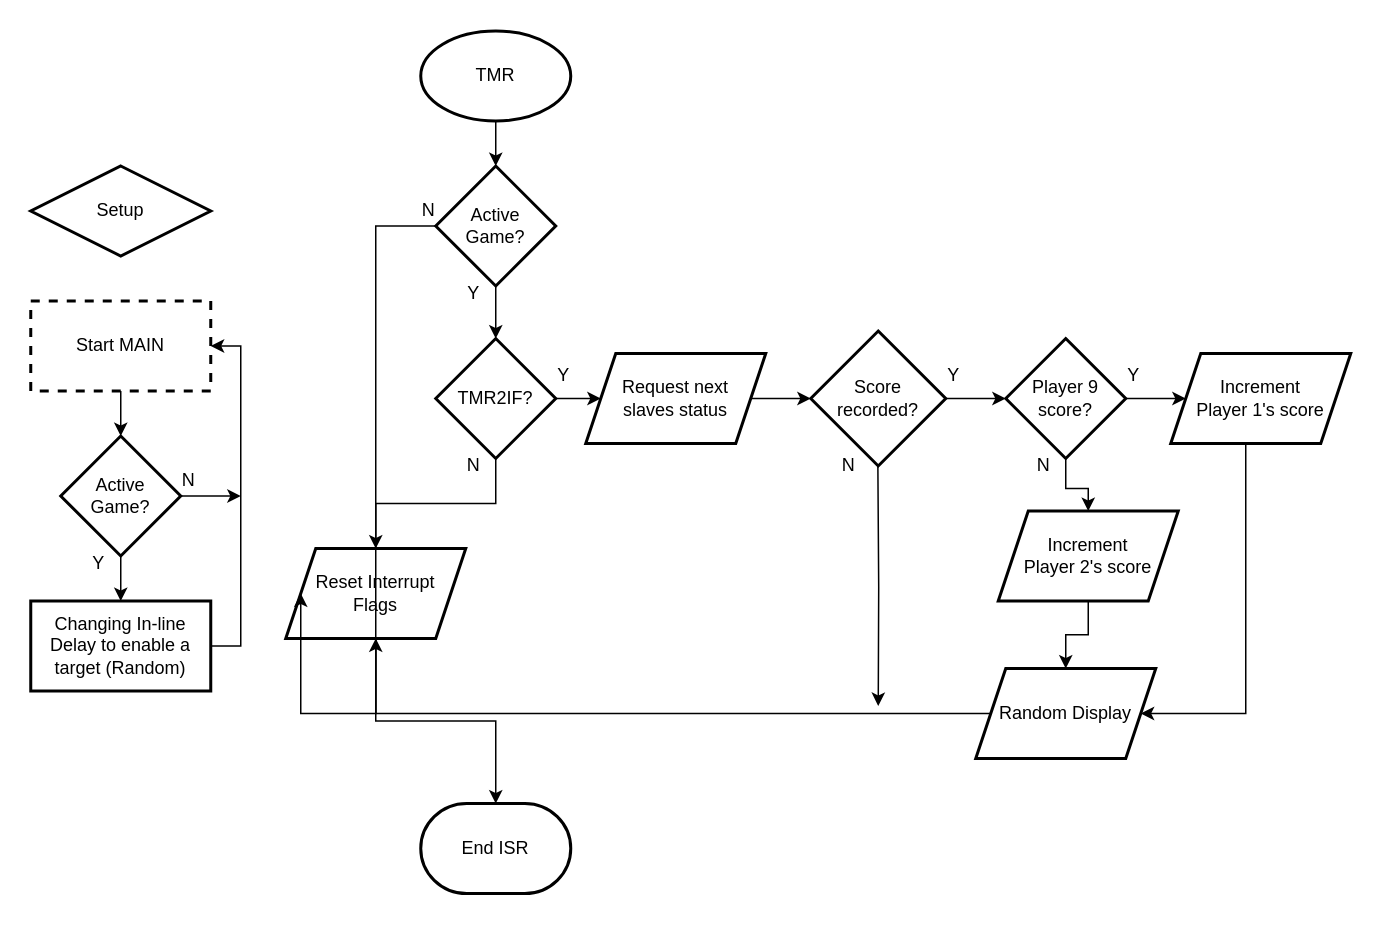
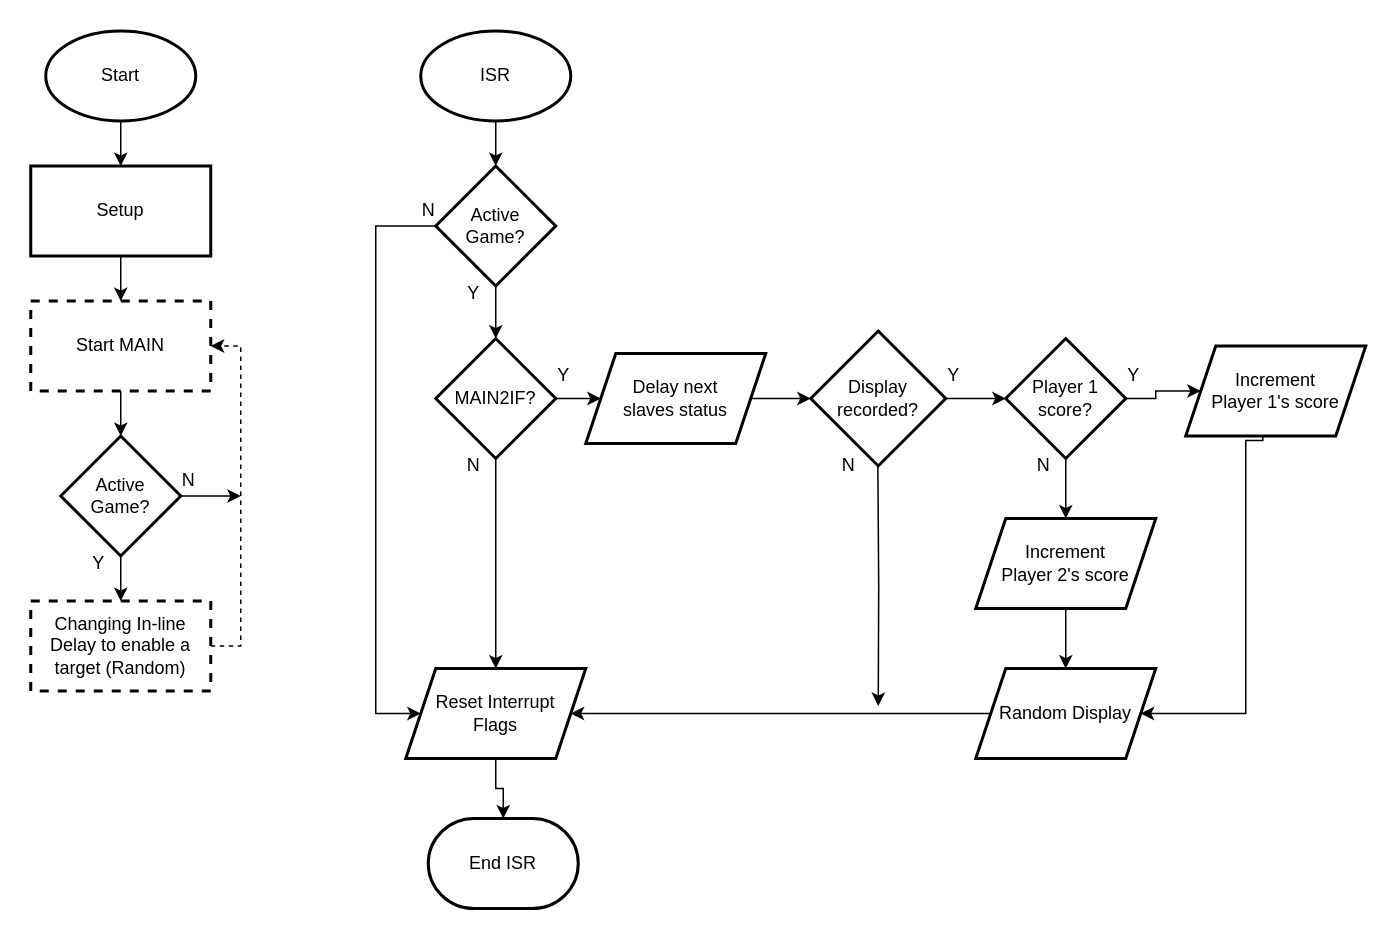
  <mxCell id="0" />
  <mxCell id="1" parent="0" />
- <mxCell id="5" value="Setup" style="rhombus;whiteSpace=wrap;html=1;strokeWidth=2;" vertex="1" parent="1"><mxGeometry x="20" y="110" width="120" height="60" as="geometry" /></mxCell>
+ <mxCell id="2" value="" style="edgeStyle=orthogonalEdgeStyle;rounded=0;orthogonalLoop=1;jettySize=auto;html=1;" edge="1" parent="1" source="3" target="5"><mxGeometry relative="1" as="geometry" /></mxCell>
+ <mxCell id="3" value="Start" style="strokeWidth=2;html=1;shape=mxgraph.flowchart.start_1;whiteSpace=wrap;" vertex="1" parent="1"><mxGeometry x="30" y="20" width="100" height="60" as="geometry" /></mxCell>
+ <mxCell id="4" value="" style="edgeStyle=orthogonalEdgeStyle;rounded=0;orthogonalLoop=1;jettySize=auto;html=1;" edge="1" parent="1" source="5" target="7"><mxGeometry relative="1" as="geometry" /></mxCell>
+ <mxCell id="5" value="Setup" style="whiteSpace=wrap;html=1;strokeWidth=2;" vertex="1" parent="1"><mxGeometry x="20" y="110" width="120" height="60" as="geometry" /></mxCell>
  <mxCell id="6" value="" style="edgeStyle=orthogonalEdgeStyle;rounded=0;orthogonalLoop=1;jettySize=auto;html=1;" edge="1" parent="1" source="7" target="37"><mxGeometry relative="1" as="geometry" /></mxCell>
  <mxCell id="7" value="Start MAIN" style="whiteSpace=wrap;html=1;strokeWidth=2;dashed=1;" vertex="1" parent="1"><mxGeometry x="20" y="200" width="120" height="60" as="geometry" /></mxCell>
- <mxCell id="8" style="edgeStyle=orthogonalEdgeStyle;rounded=0;orthogonalLoop=1;jettySize=auto;html=1;entryX=1;entryY=0.5;entryDx=0;entryDy=0;exitX=1;exitY=0.5;exitDx=0;exitDy=0;" edge="1" parent="1" source="9" target="7"><mxGeometry relative="1" as="geometry"><Array as="points"><mxPoint x="160" y="430" /><mxPoint x="160" y="230" /></Array></mxGeometry></mxCell>
- <mxCell id="9" value="Changing In-line Delay to enable a target (Random)" style="whiteSpace=wrap;html=1;strokeWidth=2;" vertex="1" parent="1"><mxGeometry x="20" y="400" width="120" height="60" as="geometry" /></mxCell>
+ <mxCell id="8" style="edgeStyle=orthogonalEdgeStyle;rounded=0;orthogonalLoop=1;jettySize=auto;html=1;entryX=1;entryY=0.5;entryDx=0;entryDy=0;exitX=1;exitY=0.5;exitDx=0;exitDy=0;dashed=1;" edge="1" parent="1" source="9" target="7"><mxGeometry relative="1" as="geometry"><Array as="points"><mxPoint x="160" y="430" /><mxPoint x="160" y="230" /></Array></mxGeometry></mxCell>
+ <mxCell id="9" value="Changing In-line Delay to enable a target (Random)" style="whiteSpace=wrap;html=1;strokeWidth=2;dashed=1;" vertex="1" parent="1"><mxGeometry x="20" y="400" width="120" height="60" as="geometry" /></mxCell>
  <mxCell id="10" value="" style="edgeStyle=orthogonalEdgeStyle;rounded=0;orthogonalLoop=1;jettySize=auto;html=1;" edge="1" parent="1" source="11" target="40"><mxGeometry relative="1" as="geometry" /></mxCell>
- <mxCell id="11" value="TMR" style="strokeWidth=2;html=1;shape=mxgraph.flowchart.start_1;whiteSpace=wrap;" vertex="1" parent="1"><mxGeometry x="280" y="20" width="100" height="60" as="geometry" /></mxCell>
+ <mxCell id="11" value="ISR" style="strokeWidth=2;html=1;shape=mxgraph.flowchart.start_1;whiteSpace=wrap;" vertex="1" parent="1"><mxGeometry x="280" y="20" width="100" height="60" as="geometry" /></mxCell>
  <mxCell id="12" value="" style="edgeStyle=orthogonalEdgeStyle;rounded=0;orthogonalLoop=1;jettySize=auto;html=1;" edge="1" parent="1" source="14" target="16"><mxGeometry relative="1" as="geometry" /></mxCell>
  <mxCell id="13" style="edgeStyle=orthogonalEdgeStyle;rounded=0;orthogonalLoop=1;jettySize=auto;html=1;entryX=0.5;entryY=0;entryDx=0;entryDy=0;" edge="1" parent="1" source="14" target="30"><mxGeometry relative="1" as="geometry" /></mxCell>
- <mxCell id="14" value="TMR2IF?" style="rhombus;whiteSpace=wrap;html=1;strokeWidth=2;" vertex="1" parent="1"><mxGeometry x="290" y="225" width="80" height="80" as="geometry" /></mxCell>
+ <mxCell id="14" value="MAIN2IF?" style="rhombus;whiteSpace=wrap;html=1;strokeWidth=2;" vertex="1" parent="1"><mxGeometry x="290" y="225" width="80" height="80" as="geometry" /></mxCell>
  <mxCell id="15" value="" style="edgeStyle=orthogonalEdgeStyle;rounded=0;orthogonalLoop=1;jettySize=auto;html=1;" edge="1" parent="1" source="16" target="19"><mxGeometry relative="1" as="geometry" /></mxCell>
- <mxCell id="16" value="Request next&lt;div&gt;slaves status&lt;/div&gt;" style="shape=parallelogram;perimeter=parallelogramPerimeter;whiteSpace=wrap;html=1;fixedSize=1;strokeWidth=2;" vertex="1" parent="1"><mxGeometry x="390" y="235" width="120" height="60" as="geometry" /></mxCell>
+ <mxCell id="16" value="Delay next&lt;div&gt;slaves status&lt;/div&gt;" style="shape=parallelogram;perimeter=parallelogramPerimeter;whiteSpace=wrap;html=1;fixedSize=1;strokeWidth=2;" vertex="1" parent="1"><mxGeometry x="390" y="235" width="120" height="60" as="geometry" /></mxCell>
  <mxCell id="17" value="" style="edgeStyle=orthogonalEdgeStyle;rounded=0;orthogonalLoop=1;jettySize=auto;html=1;" edge="1" parent="1" source="19" target="22"><mxGeometry relative="1" as="geometry" /></mxCell>
  <mxCell id="18" style="edgeStyle=orthogonalEdgeStyle;rounded=0;orthogonalLoop=1;jettySize=auto;html=1;" edge="1" parent="1"><mxGeometry relative="1" as="geometry"><mxPoint x="585" y="470" as="targetPoint" /><mxPoint x="584.75" y="310" as="sourcePoint" /></mxGeometry></mxCell>
- <mxCell id="19" value="Score recorded?" style="rhombus;whiteSpace=wrap;html=1;strokeWidth=2;" vertex="1" parent="1"><mxGeometry x="540" y="220" width="90" height="90" as="geometry" /></mxCell>
+ <mxCell id="19" value="Display recorded?" style="rhombus;whiteSpace=wrap;html=1;strokeWidth=2;" vertex="1" parent="1"><mxGeometry x="540" y="220" width="90" height="90" as="geometry" /></mxCell>
  <mxCell id="20" value="" style="edgeStyle=orthogonalEdgeStyle;rounded=0;orthogonalLoop=1;jettySize=auto;html=1;" edge="1" parent="1" source="22" target="24"><mxGeometry relative="1" as="geometry" /></mxCell>
  <mxCell id="21" value="" style="edgeStyle=orthogonalEdgeStyle;rounded=0;orthogonalLoop=1;jettySize=auto;html=1;" edge="1" parent="1" source="22" target="26"><mxGeometry relative="1" as="geometry" /></mxCell>
- <mxCell id="22" value="Player 9&lt;div&gt;score?&lt;/div&gt;" style="rhombus;whiteSpace=wrap;html=1;strokeWidth=2;" vertex="1" parent="1"><mxGeometry x="670" y="225" width="80" height="80" as="geometry" /></mxCell>
+ <mxCell id="22" value="Player 1&lt;div&gt;score?&lt;/div&gt;" style="rhombus;whiteSpace=wrap;html=1;strokeWidth=2;" vertex="1" parent="1"><mxGeometry x="670" y="225" width="80" height="80" as="geometry" /></mxCell>
  <mxCell id="23" style="edgeStyle=orthogonalEdgeStyle;rounded=0;orthogonalLoop=1;jettySize=auto;html=1;entryX=1;entryY=0.5;entryDx=0;entryDy=0;exitX=0.428;exitY=0.962;exitDx=0;exitDy=0;exitPerimeter=0;" edge="1" parent="1" source="24" target="28"><mxGeometry relative="1" as="geometry"><Array as="points"><mxPoint x="830" y="293" /><mxPoint x="830" y="475" /></Array></mxGeometry></mxCell>
- <mxCell id="24" value="Increment&lt;div&gt;Player 1's score&lt;/div&gt;" style="shape=parallelogram;perimeter=parallelogramPerimeter;whiteSpace=wrap;html=1;fixedSize=1;strokeWidth=2;" vertex="1" parent="1"><mxGeometry x="780" y="235" width="120" height="60" as="geometry" /></mxCell>
+ <mxCell id="24" value="Increment&lt;div&gt;Player 1's score&lt;/div&gt;" style="shape=parallelogram;perimeter=parallelogramPerimeter;whiteSpace=wrap;html=1;fixedSize=1;strokeWidth=2;" vertex="1" parent="1"><mxGeometry x="790" y="230" width="120" height="60" as="geometry" /></mxCell>
  <mxCell id="25" value="" style="edgeStyle=orthogonalEdgeStyle;rounded=0;orthogonalLoop=1;jettySize=auto;html=1;" edge="1" parent="1" source="26" target="28"><mxGeometry relative="1" as="geometry" /></mxCell>
- <mxCell id="26" value="Increment&lt;div&gt;Player 2's score&lt;/div&gt;" style="shape=parallelogram;perimeter=parallelogramPerimeter;whiteSpace=wrap;html=1;fixedSize=1;strokeWidth=2;" vertex="1" parent="1"><mxGeometry x="665" y="340" width="120" height="60" as="geometry" /></mxCell>
+ <mxCell id="26" value="Increment&lt;div&gt;Player 2's score&lt;/div&gt;" style="shape=parallelogram;perimeter=parallelogramPerimeter;whiteSpace=wrap;html=1;fixedSize=1;strokeWidth=2;" vertex="1" parent="1"><mxGeometry x="650" y="345" width="120" height="60" as="geometry" /></mxCell>
  <mxCell id="27" value="" style="edgeStyle=orthogonalEdgeStyle;rounded=0;orthogonalLoop=1;jettySize=auto;html=1;" edge="1" parent="1" source="28" target="30"><mxGeometry relative="1" as="geometry" /></mxCell>
  <mxCell id="28" value="Random Display" style="shape=parallelogram;perimeter=parallelogramPerimeter;whiteSpace=wrap;html=1;fixedSize=1;strokeWidth=2;" vertex="1" parent="1"><mxGeometry x="650" y="445" width="120" height="60" as="geometry" /></mxCell>
  <mxCell id="29" value="" style="edgeStyle=orthogonalEdgeStyle;rounded=0;orthogonalLoop=1;jettySize=auto;html=1;" edge="1" parent="1" source="30" target="31"><mxGeometry relative="1" as="geometry" /></mxCell>
- <mxCell id="30" value="Reset Interrupt&lt;div&gt;Flags&lt;/div&gt;" style="shape=parallelogram;perimeter=parallelogramPerimeter;whiteSpace=wrap;html=1;fixedSize=1;strokeWidth=2;" vertex="1" parent="1"><mxGeometry x="190" y="365" width="120" height="60" as="geometry" /></mxCell>
- <mxCell id="31" value="End ISR" style="strokeWidth=2;html=1;shape=mxgraph.flowchart.terminator;whiteSpace=wrap;" vertex="1" parent="1"><mxGeometry x="280" y="535" width="100" height="60" as="geometry" /></mxCell>
+ <mxCell id="30" value="Reset Interrupt&lt;div&gt;Flags&lt;/div&gt;" style="shape=parallelogram;perimeter=parallelogramPerimeter;whiteSpace=wrap;html=1;fixedSize=1;strokeWidth=2;" vertex="1" parent="1"><mxGeometry x="270" y="445" width="120" height="60" as="geometry" /></mxCell>
+ <mxCell id="31" value="End ISR" style="strokeWidth=2;html=1;shape=mxgraph.flowchart.terminator;whiteSpace=wrap;" vertex="1" parent="1"><mxGeometry x="285" y="545" width="100" height="60" as="geometry" /></mxCell>
  <mxCell id="32" value="Y" style="text;html=1;align=center;verticalAlign=middle;resizable=0;points=[];autosize=1;strokeColor=none;fillColor=none;" vertex="1" parent="1"><mxGeometry x="360" y="235" width="30" height="30" as="geometry" /></mxCell>
  <mxCell id="33" value="Y" style="text;html=1;align=center;verticalAlign=middle;resizable=0;points=[];autosize=1;strokeColor=none;fillColor=none;" vertex="1" parent="1"><mxGeometry x="620" y="235" width="30" height="30" as="geometry" /></mxCell>
  <mxCell id="34" value="Y" style="text;html=1;align=center;verticalAlign=middle;resizable=0;points=[];autosize=1;strokeColor=none;fillColor=none;" vertex="1" parent="1"><mxGeometry x="740" y="235" width="30" height="30" as="geometry" /></mxCell>
  <mxCell id="35" value="" style="edgeStyle=orthogonalEdgeStyle;rounded=0;orthogonalLoop=1;jettySize=auto;html=1;" edge="1" parent="1" source="37" target="9"><mxGeometry relative="1" as="geometry" /></mxCell>
  <mxCell id="36" style="edgeStyle=orthogonalEdgeStyle;rounded=0;orthogonalLoop=1;jettySize=auto;html=1;" edge="1" parent="1" source="37"><mxGeometry relative="1" as="geometry"><mxPoint x="160" y="330" as="targetPoint" /></mxGeometry></mxCell>
  <mxCell id="37" value="Active&lt;div&gt;Game?&lt;/div&gt;" style="rhombus;whiteSpace=wrap;html=1;strokeWidth=2;" vertex="1" parent="1"><mxGeometry x="40" y="290" width="80" height="80" as="geometry" /></mxCell>
  <mxCell id="38" value="" style="edgeStyle=orthogonalEdgeStyle;rounded=0;orthogonalLoop=1;jettySize=auto;html=1;entryX=0.5;entryY=0;entryDx=0;entryDy=0;" edge="1" parent="1" source="40" target="14"><mxGeometry relative="1" as="geometry" /></mxCell>
  <mxCell id="39" style="edgeStyle=orthogonalEdgeStyle;rounded=0;orthogonalLoop=1;jettySize=auto;html=1;entryX=0;entryY=0.5;entryDx=0;entryDy=0;" edge="1" parent="1" source="40" target="30"><mxGeometry relative="1" as="geometry"><Array as="points"><mxPoint x="250" y="150" /><mxPoint x="250" y="475" /></Array></mxGeometry></mxCell>
  <mxCell id="40" value="Active&lt;div&gt;Game?&lt;/div&gt;" style="rhombus;whiteSpace=wrap;html=1;strokeWidth=2;" vertex="1" parent="1"><mxGeometry x="290" y="110" width="80" height="80" as="geometry" /></mxCell>
  <mxCell id="41" value="Y" style="text;html=1;align=center;verticalAlign=middle;resizable=0;points=[];autosize=1;strokeColor=none;fillColor=none;" vertex="1" parent="1"><mxGeometry x="300" y="180" width="30" height="30" as="geometry" /></mxCell>
  <mxCell id="42" value="Y" style="text;html=1;align=center;verticalAlign=middle;resizable=0;points=[];autosize=1;strokeColor=none;fillColor=none;" vertex="1" parent="1"><mxGeometry x="50" y="360" width="30" height="30" as="geometry" /></mxCell>
  <mxCell id="43" value="N" style="text;html=1;align=center;verticalAlign=middle;resizable=0;points=[];autosize=1;strokeColor=none;fillColor=none;" vertex="1" parent="1"><mxGeometry x="110" y="305" width="30" height="30" as="geometry" /></mxCell>
  <mxCell id="44" value="N" style="text;html=1;align=center;verticalAlign=middle;resizable=0;points=[];autosize=1;strokeColor=none;fillColor=none;" vertex="1" parent="1"><mxGeometry x="300" y="295" width="30" height="30" as="geometry" /></mxCell>
  <mxCell id="45" value="N" style="text;html=1;align=center;verticalAlign=middle;resizable=0;points=[];autosize=1;strokeColor=none;fillColor=none;" vertex="1" parent="1"><mxGeometry x="550" y="295" width="30" height="30" as="geometry" /></mxCell>
  <mxCell id="46" value="N" style="text;html=1;align=center;verticalAlign=middle;resizable=0;points=[];autosize=1;strokeColor=none;fillColor=none;" vertex="1" parent="1"><mxGeometry x="680" y="295" width="30" height="30" as="geometry" /></mxCell>
  <mxCell id="47" value="N" style="text;html=1;align=center;verticalAlign=middle;resizable=0;points=[];autosize=1;strokeColor=none;fillColor=none;" vertex="1" parent="1"><mxGeometry x="270" y="125" width="30" height="30" as="geometry" /></mxCell>
